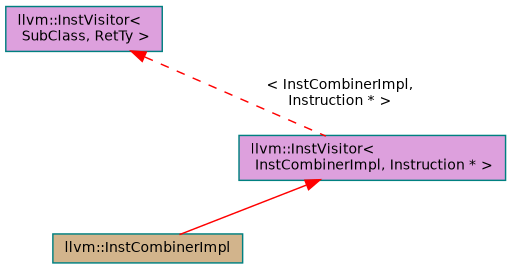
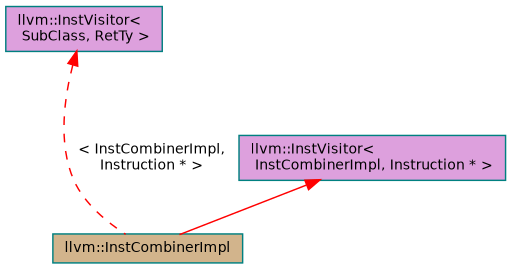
  digraph {
    node [color=teal fillcolor=plum fontname=Helvetica fontsize=10 shape=record style=filled]
    edge [color=red dir=back fontname=Helvetica fontsize=10 labelfontname=Helvetica labelfontsize=10]
    n1 [fillcolor=tan fontcolor=black height=0.2 label="llvm::InstCombinerImpl" width=0.4]
    n2 [height=0.2 label="llvm::InstVisitor\<\l InstCombinerImpl, Instruction * \>" width=0.4]
    n3 [height=0.2 label="llvm::InstVisitor\<\l SubClass, RetTy \>" width=0.4]
    n2 -> n1 [style=solid]
-   n3 -> n2 [label=" \< InstCombinerImpl,\l Instruction * \>" style=dashed]
+   n3 -> n1 [label=" \< InstCombinerImpl,\l Instruction * \>" style=dashed]
  }
